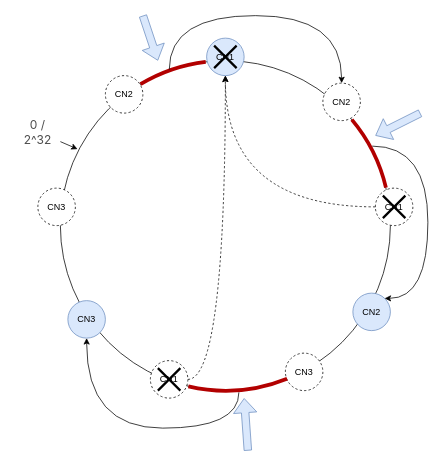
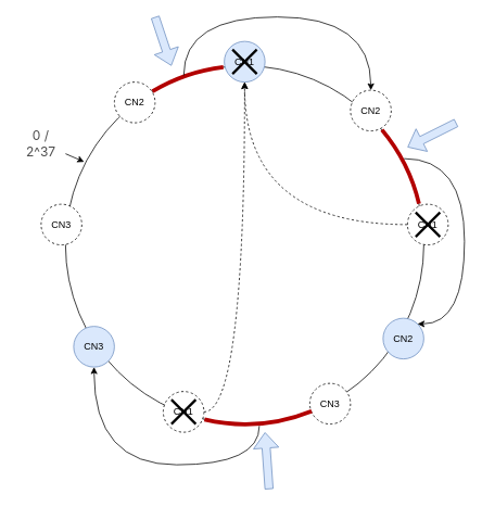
  <mxCell id="0" />
  <mxCell id="1" parent="0" />
  <mxCell id="2" value="" style="ellipse;whiteSpace=wrap;html=1;aspect=fixed;" parent="1" vertex="1"><mxGeometry x="80" y="80" width="440" height="440" as="geometry" /></mxCell>
  <mxCell id="3" value="CN1" style="ellipse;whiteSpace=wrap;html=1;aspect=fixed;fillColor=#dae8fc;strokeColor=#6c8ebf;" parent="1" vertex="1"><mxGeometry x="275" y="50" width="50" height="50" as="geometry" /></mxCell>
  <mxCell id="4" value="CN2" style="ellipse;whiteSpace=wrap;html=1;aspect=fixed;fillColor=#dae8fc;strokeColor=#6c8ebf;" parent="1" vertex="1"><mxGeometry x="470" y="390" width="50" height="50" as="geometry" /></mxCell>
  <mxCell id="5" value="CN3" style="ellipse;whiteSpace=wrap;html=1;aspect=fixed;fillColor=#dae8fc;strokeColor=#6c8ebf;" parent="1" vertex="1"><mxGeometry x="90" y="400" width="50" height="50" as="geometry" /></mxCell>
  <mxCell id="6" style="edgeStyle=orthogonalEdgeStyle;rounded=0;orthogonalLoop=1;jettySize=auto;html=1;curved=1;dashed=1;" parent="1" source="7" target="3" edge="1"><mxGeometry relative="1" as="geometry" /></mxCell>
  <mxCell id="7" value="CN1" style="ellipse;whiteSpace=wrap;html=1;aspect=fixed;dashed=1;" parent="1" vertex="1"><mxGeometry x="200" y="480" width="50" height="50" as="geometry" /></mxCell>
  <mxCell id="8" value="CN1" style="ellipse;whiteSpace=wrap;html=1;aspect=fixed;dashed=1;" parent="1" vertex="1"><mxGeometry x="500" y="250" width="50" height="50" as="geometry" /></mxCell>
  <mxCell id="9" value="CN2" style="ellipse;whiteSpace=wrap;html=1;aspect=fixed;dashed=1;" parent="1" vertex="1"><mxGeometry x="430" y="110" width="50" height="50" as="geometry" /></mxCell>
  <mxCell id="10" value="CN2" style="ellipse;whiteSpace=wrap;html=1;aspect=fixed;dashed=1;" parent="1" vertex="1"><mxGeometry x="140" y="100" width="50" height="50" as="geometry" /></mxCell>
  <mxCell id="11" value="CN3" style="ellipse;whiteSpace=wrap;html=1;aspect=fixed;dashed=1;" parent="1" vertex="1"><mxGeometry x="380" y="470" width="50" height="50" as="geometry" /></mxCell>
  <mxCell id="12" value="CN3" style="ellipse;whiteSpace=wrap;html=1;aspect=fixed;dashed=1;" parent="1" vertex="1"><mxGeometry x="50" y="250" width="50" height="50" as="geometry" /></mxCell>
  <mxCell id="13" value="" style="endArrow=classic;html=1;rounded=0;edgeStyle=orthogonalEdgeStyle;curved=1;dashed=1;" parent="1" source="8" target="3" edge="1"><mxGeometry width="50" height="50" relative="1" as="geometry"><mxPoint x="260" y="320" as="sourcePoint" /><mxPoint x="310" y="270" as="targetPoint" /></mxGeometry></mxCell>
- <mxCell id="14" value="&lt;span style=&quot;color: rgb(77, 77, 77); font-family: -apple-system, &amp;quot;SF UI Text&amp;quot;, Arial, &amp;quot;PingFang SC&amp;quot;, &amp;quot;Hiragino Sans GB&amp;quot;, &amp;quot;Microsoft YaHei&amp;quot;, &amp;quot;WenQuanYi Micro Hei&amp;quot;, sans-serif, SimHei, SimSun; font-size: 16px; text-align: start; background-color: rgb(255, 255, 255);&quot;&gt;0 / 2^32&lt;/span&gt;" style="text;html=1;align=center;verticalAlign=middle;whiteSpace=wrap;rounded=0;" parent="1" vertex="1"><mxGeometry x="20" y="160" width="60" height="30" as="geometry" /></mxCell>
+ <mxCell id="14" value="&lt;span style=&quot;color: rgb(77, 77, 77); font-family: -apple-system, &amp;quot;SF UI Text&amp;quot;, Arial, &amp;quot;PingFang SC&amp;quot;, &amp;quot;Hiragino Sans GB&amp;quot;, &amp;quot;Microsoft YaHei&amp;quot;, &amp;quot;WenQuanYi Micro Hei&amp;quot;, sans-serif, SimHei, SimSun; font-size: 16px; text-align: start; background-color: rgb(255, 255, 255);&quot;&gt;0 / 2^37&lt;/span&gt;" style="text;html=1;align=center;verticalAlign=middle;whiteSpace=wrap;rounded=0;" parent="1" vertex="1"><mxGeometry x="20" y="160" width="60" height="30" as="geometry" /></mxCell>
  <mxCell id="15" value="" style="endArrow=classic;html=1;rounded=0;entryX=0.052;entryY=0.268;entryDx=0;entryDy=0;entryPerimeter=0;" parent="1" source="14" target="2" edge="1"><mxGeometry width="50" height="50" relative="1" as="geometry"><mxPoint x="-100" y="250" as="sourcePoint" /><mxPoint x="100" y="200" as="targetPoint" /></mxGeometry></mxCell>
  <mxCell id="16" value="" style="shape=umlDestroy;whiteSpace=wrap;html=1;strokeWidth=3;targetShapes=umlLifeline;" vertex="1" parent="1"><mxGeometry x="210" y="490" width="30" height="30" as="geometry" /></mxCell>
  <mxCell id="17" value="" style="shape=umlDestroy;whiteSpace=wrap;html=1;strokeWidth=3;targetShapes=umlLifeline;" vertex="1" parent="1"><mxGeometry x="285" y="60" width="30" height="30" as="geometry" /></mxCell>
  <mxCell id="18" value="" style="shape=umlDestroy;whiteSpace=wrap;html=1;strokeWidth=3;targetShapes=umlLifeline;" vertex="1" parent="1"><mxGeometry x="510" y="260" width="30" height="30" as="geometry" /></mxCell>
  <mxCell id="19" value="" style="endArrow=classic;html=1;rounded=0;exitX=0.541;exitY=1.005;exitDx=0;exitDy=0;exitPerimeter=0;entryX=0.5;entryY=1;entryDx=0;entryDy=0;edgeStyle=orthogonalEdgeStyle;elbow=vertical;curved=1;" edge="1" parent="1" source="2" target="5"><mxGeometry width="50" height="50" relative="1" as="geometry"><mxPoint x="400" y="640" as="sourcePoint" /><mxPoint x="115" y="450" as="targetPoint" /><Array as="points"><mxPoint x="318" y="570" /><mxPoint x="115" y="570" /></Array></mxGeometry></mxCell>
  <mxCell id="20" value="" style="verticalLabelPosition=bottom;verticalAlign=top;html=1;shape=mxgraph.basic.arc;startAngle=0.439;endAngle=0.536;strokeWidth=5;fillColor=#e51400;strokeColor=#B20000;fontColor=#ffffff;" vertex="1" parent="1"><mxGeometry x="80" y="80" width="440" height="440" as="geometry" /></mxCell>
  <mxCell id="21" value="" style="verticalLabelPosition=bottom;verticalAlign=top;html=1;shape=mxgraph.basic.arc;startAngle=0.914;endAngle=0.981;strokeWidth=5;fillColor=#e51400;strokeColor=#B20000;fontColor=#ffffff;" vertex="1" parent="1"><mxGeometry x="80" y="80" width="440" height="440" as="geometry" /></mxCell>
  <mxCell id="22" value="" style="endArrow=classic;html=1;rounded=0;exitX=0.33;exitY=0.027;exitDx=0;exitDy=0;exitPerimeter=0;entryX=0.5;entryY=0;entryDx=0;entryDy=0;edgeStyle=orthogonalEdgeStyle;curved=1;" edge="1" parent="1" source="21" target="9"><mxGeometry width="50" height="50" relative="1" as="geometry"><mxPoint x="630" y="100" as="sourcePoint" /><mxPoint x="680" y="50" as="targetPoint" /><Array as="points"><mxPoint x="225" y="20" /><mxPoint x="455" y="20" /></Array></mxGeometry></mxCell>
  <mxCell id="23" value="" style="verticalLabelPosition=bottom;verticalAlign=top;html=1;shape=mxgraph.basic.arc;startAngle=0.139;endAngle=0.213;strokeWidth=5;fillColor=#e51400;strokeColor=#B20000;fontColor=#ffffff;" vertex="1" parent="1"><mxGeometry x="80" y="80" width="440" height="440" as="geometry" /></mxCell>
  <mxCell id="24" value="" style="endArrow=classic;html=1;rounded=0;exitX=0.945;exitY=0.259;exitDx=0;exitDy=0;exitPerimeter=0;edgeStyle=orthogonalEdgeStyle;curved=1;" edge="1" parent="1" source="23" target="4"><mxGeometry width="50" height="50" relative="1" as="geometry"><mxPoint x="710" y="300" as="sourcePoint" /><mxPoint x="760" y="250" as="targetPoint" /><Array as="points"><mxPoint x="570" y="194" /><mxPoint x="570" y="397" /></Array></mxGeometry></mxCell>
  <mxCell id="25" value="" style="shape=flexArrow;endArrow=classic;html=1;rounded=0;fillColor=#dae8fc;strokeColor=#6c8ebf;" edge="1" parent="1"><mxGeometry width="50" height="50" relative="1" as="geometry"><mxPoint x="560" y="150" as="sourcePoint" /><mxPoint x="500" y="180" as="targetPoint" /><Array as="points"><mxPoint x="560" y="150" /></Array></mxGeometry></mxCell>
  <mxCell id="26" value="" style="shape=flexArrow;endArrow=classic;html=1;rounded=0;fillColor=#dae8fc;strokeColor=#6c8ebf;" edge="1" parent="1"><mxGeometry width="50" height="50" relative="1" as="geometry"><mxPoint x="330" y="600" as="sourcePoint" /><mxPoint x="325" y="530" as="targetPoint" /></mxGeometry></mxCell>
  <mxCell id="27" value="" style="shape=flexArrow;endArrow=classic;html=1;rounded=0;fillColor=#dae8fc;strokeColor=#6c8ebf;" edge="1" parent="1"><mxGeometry width="50" height="50" relative="1" as="geometry"><mxPoint x="190" y="20" as="sourcePoint" /><mxPoint x="210" y="80" as="targetPoint" /></mxGeometry></mxCell>
